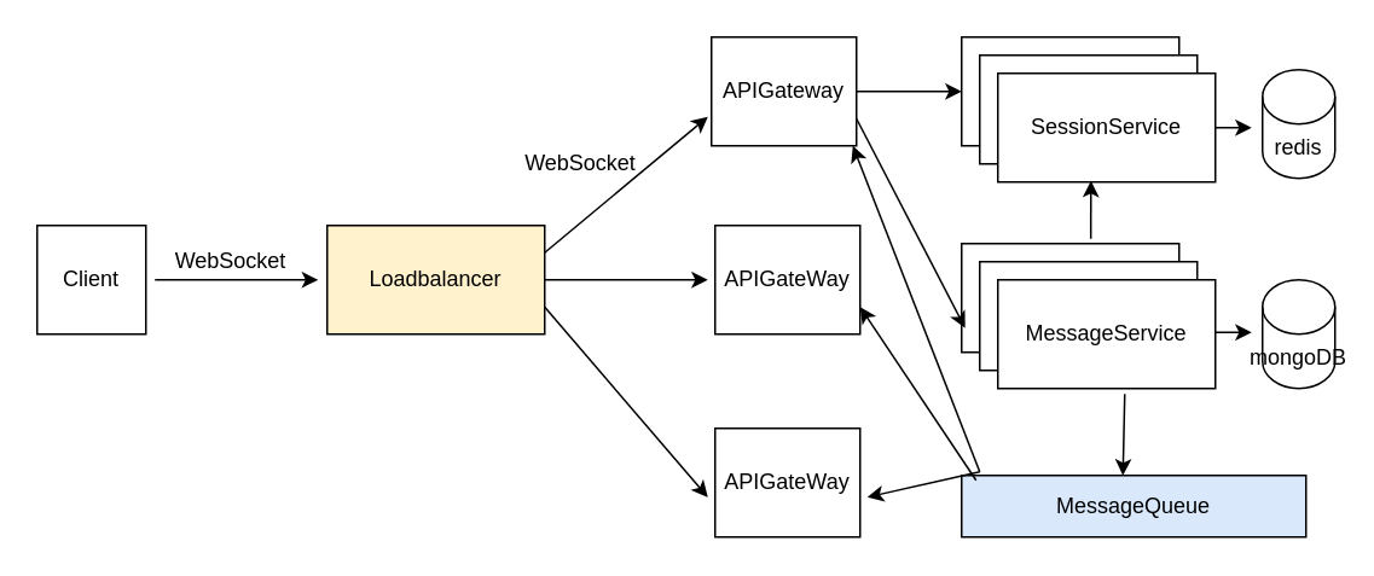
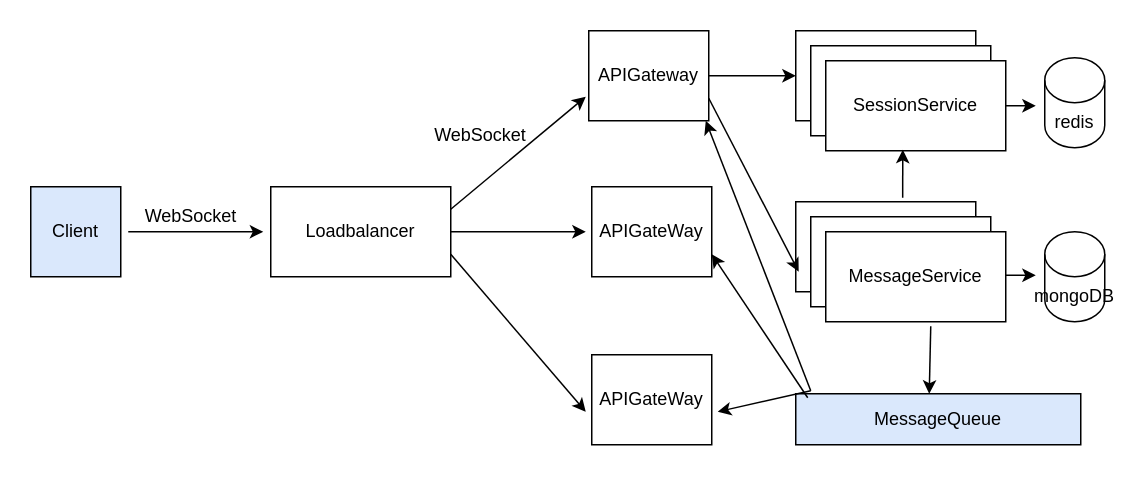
  <mxCell id="0" />
  <mxCell id="1" parent="0" />
- <mxCell id="2" value="Client" style="rounded=0;whiteSpace=wrap;html=1;" vertex="1" parent="1"><mxGeometry x="20" y="124" width="60" height="60" as="geometry" /></mxCell>
- <mxCell id="3" value="Loadbalancer" style="rounded=0;whiteSpace=wrap;html=1;fillColor=#fff2cc;" vertex="1" parent="1"><mxGeometry x="180" y="124" width="120" height="60" as="geometry" /></mxCell>
+ <mxCell id="2" value="Client" style="rounded=0;whiteSpace=wrap;html=1;fillColor=#dae8fc;" vertex="1" parent="1"><mxGeometry x="20" y="124" width="60" height="60" as="geometry" /></mxCell>
+ <mxCell id="3" value="Loadbalancer" style="rounded=0;whiteSpace=wrap;html=1;" vertex="1" parent="1"><mxGeometry x="180" y="124" width="120" height="60" as="geometry" /></mxCell>
  <mxCell id="4" value="APIGateway" style="rounded=0;whiteSpace=wrap;html=1;" vertex="1" parent="1"><mxGeometry x="392" y="20" width="80" height="60" as="geometry" /></mxCell>
  <mxCell id="5" value="APIGateWay" style="rounded=0;whiteSpace=wrap;html=1;" vertex="1" parent="1"><mxGeometry x="394" y="124" width="80" height="60" as="geometry" /></mxCell>
  <mxCell id="6" value="APIGateWay" style="rounded=0;whiteSpace=wrap;html=1;" vertex="1" parent="1"><mxGeometry x="394" y="236" width="80" height="60" as="geometry" /></mxCell>
  <mxCell id="7" value="" style="endArrow=classic;html=1;entryX=0;entryY=0.5;entryDx=0;entryDy=0;" edge="1" parent="1"><mxGeometry width="50" height="50" relative="1" as="geometry"><mxPoint x="85" y="154" as="sourcePoint" /><mxPoint x="175" y="154" as="targetPoint" /></mxGeometry></mxCell>
  <mxCell id="8" value="WebSocket" style="text;html=1;strokeColor=none;fillColor=none;align=center;verticalAlign=middle;whiteSpace=wrap;rounded=0;" vertex="1" parent="1"><mxGeometry x="107" y="134" width="40" height="20" as="geometry" /></mxCell>
  <mxCell id="9" value="" style="endArrow=classic;html=1;exitX=1;exitY=0.25;exitDx=0;exitDy=0;" edge="1" parent="1" source="3"><mxGeometry width="50" height="50" relative="1" as="geometry"><mxPoint x="310" y="104" as="sourcePoint" /><mxPoint x="390" y="64" as="targetPoint" /></mxGeometry></mxCell>
  <mxCell id="10" value="" style="endArrow=classic;html=1;exitX=1;exitY=0.5;exitDx=0;exitDy=0;" edge="1" parent="1" source="3"><mxGeometry width="50" height="50" relative="1" as="geometry"><mxPoint x="290" y="264" as="sourcePoint" /><mxPoint x="390" y="154" as="targetPoint" /></mxGeometry></mxCell>
  <mxCell id="11" value="" style="endArrow=classic;html=1;exitX=1;exitY=0.75;exitDx=0;exitDy=0;" edge="1" parent="1" source="3"><mxGeometry width="50" height="50" relative="1" as="geometry"><mxPoint x="290" y="264" as="sourcePoint" /><mxPoint x="390" y="274" as="targetPoint" /></mxGeometry></mxCell>
  <mxCell id="12" value="SessionService" style="rounded=0;whiteSpace=wrap;html=1;" vertex="1" parent="1"><mxGeometry x="530" y="20" width="120" height="60" as="geometry" /></mxCell>
  <mxCell id="13" value="SessionService" style="rounded=0;whiteSpace=wrap;html=1;" vertex="1" parent="1"><mxGeometry x="540" y="30" width="120" height="60" as="geometry" /></mxCell>
  <mxCell id="14" value="SessionService" style="rounded=0;whiteSpace=wrap;html=1;" vertex="1" parent="1"><mxGeometry x="550" y="40" width="120" height="60" as="geometry" /></mxCell>
  <mxCell id="15" value="redis" style="shape=cylinder3;whiteSpace=wrap;html=1;boundedLbl=1;backgroundOutline=1;size=15;" vertex="1" parent="1"><mxGeometry x="696" y="38" width="40" height="60" as="geometry" /></mxCell>
  <mxCell id="16" value="" style="endArrow=classic;html=1;exitX=1;exitY=0.5;exitDx=0;exitDy=0;" edge="1" parent="1" source="14"><mxGeometry width="50" height="50" relative="1" as="geometry"><mxPoint x="370" y="230" as="sourcePoint" /><mxPoint x="690" y="70" as="targetPoint" /></mxGeometry></mxCell>
  <mxCell id="17" value="" style="endArrow=classic;html=1;exitX=1;exitY=0.5;exitDx=0;exitDy=0;entryX=0;entryY=0.5;entryDx=0;entryDy=0;" edge="1" parent="1" source="4" target="12"><mxGeometry width="50" height="50" relative="1" as="geometry"><mxPoint x="370" y="230" as="sourcePoint" /><mxPoint x="420" y="180" as="targetPoint" /></mxGeometry></mxCell>
  <mxCell id="18" value="MessageService" style="rounded=0;whiteSpace=wrap;html=1;" vertex="1" parent="1"><mxGeometry x="530" y="134" width="120" height="60" as="geometry" /></mxCell>
  <mxCell id="19" value="MessageService" style="rounded=0;whiteSpace=wrap;html=1;" vertex="1" parent="1"><mxGeometry x="540" y="144" width="120" height="60" as="geometry" /></mxCell>
  <mxCell id="20" value="MessageService" style="rounded=0;whiteSpace=wrap;html=1;" vertex="1" parent="1"><mxGeometry x="550" y="154" width="120" height="60" as="geometry" /></mxCell>
  <mxCell id="21" value="mongoDB" style="shape=cylinder3;whiteSpace=wrap;html=1;boundedLbl=1;backgroundOutline=1;size=15;" vertex="1" parent="1"><mxGeometry x="696" y="154" width="40" height="60" as="geometry" /></mxCell>
  <mxCell id="22" value="" style="endArrow=classic;html=1;entryX=-0.067;entryY=0.611;entryDx=0;entryDy=0;entryPerimeter=0;exitX=1;exitY=0.75;exitDx=0;exitDy=0;" edge="1" parent="1" source="4" target="19"><mxGeometry width="50" height="50" relative="1" as="geometry"><mxPoint x="480" y="70" as="sourcePoint" /><mxPoint x="420" y="180" as="targetPoint" /></mxGeometry></mxCell>
  <mxCell id="23" value="" style="endArrow=classic;html=1;exitX=1;exitY=0.5;exitDx=0;exitDy=0;" edge="1" parent="1"><mxGeometry width="50" height="50" relative="1" as="geometry"><mxPoint x="670" y="183" as="sourcePoint" /><mxPoint x="690" y="183" as="targetPoint" /></mxGeometry></mxCell>
  <mxCell id="24" value="MessageQueue" style="rounded=0;whiteSpace=wrap;html=1;fillColor=#dae8fc;" vertex="1" parent="1"><mxGeometry x="530" y="262" width="190" height="34" as="geometry" /></mxCell>
  <mxCell id="25" value="" style="endArrow=classic;html=1;" edge="1" parent="1"><mxGeometry width="50" height="50" relative="1" as="geometry"><mxPoint x="620" y="217" as="sourcePoint" /><mxPoint x="619" y="262" as="targetPoint" /></mxGeometry></mxCell>
  <mxCell id="26" value="" style="endArrow=classic;html=1;" edge="1" parent="1"><mxGeometry width="50" height="50" relative="1" as="geometry"><mxPoint x="540" y="260" as="sourcePoint" /><mxPoint x="470" y="80" as="targetPoint" /></mxGeometry></mxCell>
  <mxCell id="27" value="" style="endArrow=classic;html=1;exitX=0.042;exitY=0.078;exitDx=0;exitDy=0;exitPerimeter=0;entryX=1;entryY=0.75;entryDx=0;entryDy=0;" edge="1" parent="1" source="24" target="5"><mxGeometry width="50" height="50" relative="1" as="geometry"><mxPoint x="440" y="170" as="sourcePoint" /><mxPoint x="490" y="120" as="targetPoint" /></mxGeometry></mxCell>
  <mxCell id="28" value="" style="endArrow=classic;html=1;entryX=1.05;entryY=0.633;entryDx=0;entryDy=0;entryPerimeter=0;" edge="1" parent="1" target="6"><mxGeometry width="50" height="50" relative="1" as="geometry"><mxPoint x="540" y="260" as="sourcePoint" /><mxPoint x="490" y="120" as="targetPoint" /></mxGeometry></mxCell>
  <mxCell id="29" value="WebSocket" style="text;html=1;strokeColor=none;fillColor=none;align=center;verticalAlign=middle;whiteSpace=wrap;rounded=0;" vertex="1" parent="1"><mxGeometry x="300" y="80" width="40" height="20" as="geometry" /></mxCell>
  <mxCell id="30" value="" style="endArrow=classic;html=1;exitX=0.594;exitY=-0.044;exitDx=0;exitDy=0;exitPerimeter=0;entryX=0.428;entryY=0.989;entryDx=0;entryDy=0;entryPerimeter=0;" edge="1" parent="1" source="18" target="14"><mxGeometry width="50" height="50" relative="1" as="geometry"><mxPoint x="380" y="210" as="sourcePoint" /><mxPoint x="430" y="160" as="targetPoint" /></mxGeometry></mxCell>
